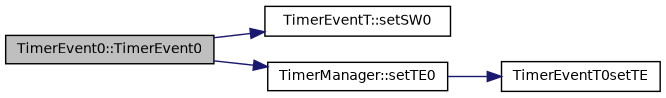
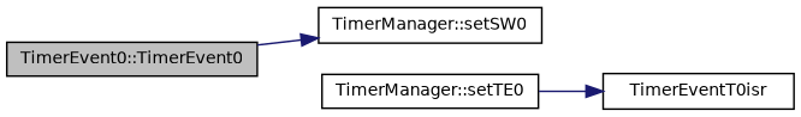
  digraph {
    rankdir=LR
    node [color=black fillcolor=white fontname=Helvetica fontsize=10 shape=record style=filled]
    edge [color=midnightblue fontname=Helvetica fontsize=10 labelfontname=Helvetica labelfontsize=10 style=solid]
    n1 [fillcolor=grey75 fontcolor=black height=0.2 label="TimerEvent0::TimerEvent0" width=0.4]
-   n2 [height=0.2 label="TimerEventT::setSW0" width=0.4]
+   n2 [height=0.2 label="TimerManager::setSW0" width=0.4]
    n3 [height=0.2 label="TimerManager::setTE0" width=0.4]
-   n4 [height=0.2 label=TimerEventT0setTE width=0.4]
+   n4 [height=0.2 label=TimerEventT0isr width=0.4]
    n1 -> n2
-   n1 -> n3
    n3 -> n4
  }
